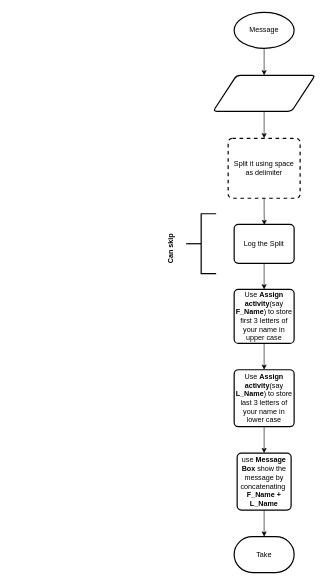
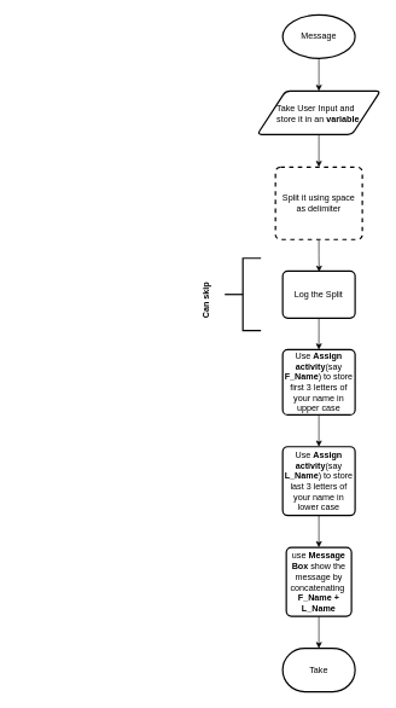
  <mxCell id="0" />
  <mxCell id="1" parent="0" />
  <mxCell id="2" style="edgeStyle=orthogonalEdgeStyle;rounded=0;orthogonalLoop=1;jettySize=auto;html=1;entryX=0.5;entryY=0;entryDx=0;entryDy=0;" edge="1" parent="1" source="3" target="5"><mxGeometry relative="1" as="geometry" /></mxCell>
  <mxCell id="3" value="Message" style="strokeWidth=2;html=1;shape=mxgraph.flowchart.start_1;whiteSpace=wrap;" vertex="1" parent="1"><mxGeometry x="390" y="20" width="100" height="60" as="geometry" /></mxCell>
  <mxCell id="4" style="edgeStyle=orthogonalEdgeStyle;rounded=0;orthogonalLoop=1;jettySize=auto;html=1;entryX=0.5;entryY=0;entryDx=0;entryDy=0;" edge="1" parent="1" source="5" target="7"><mxGeometry relative="1" as="geometry" /></mxCell>
  <mxCell id="5" value="" style="verticalLabelPosition=bottom;verticalAlign=top;html=1;strokeWidth=2;shape=parallelogram;perimeter=parallelogramPerimeter;whiteSpace=wrap;rounded=1;arcSize=12;size=0.23;" vertex="1" parent="1"><mxGeometry x="355" y="125" width="170" height="60" as="geometry" /></mxCell>
  <mxCell id="6" style="edgeStyle=orthogonalEdgeStyle;rounded=0;orthogonalLoop=1;jettySize=auto;html=1;entryX=0.5;entryY=0;entryDx=0;entryDy=0;entryPerimeter=0;" edge="1" parent="1" source="7"><mxGeometry relative="1" as="geometry"><mxPoint x="440.333" y="374.667" as="targetPoint" /></mxGeometry></mxCell>
  <mxCell id="7" value="Split it using space&lt;br&gt;as delimiter" style="rounded=1;whiteSpace=wrap;html=1;absoluteArcSize=1;arcSize=14;strokeWidth=2;dashed=1;" vertex="1" parent="1"><mxGeometry x="380" y="230" width="120" height="100" as="geometry" /></mxCell>
  <mxCell id="8" value="Take" style="strokeWidth=2;html=1;shape=mxgraph.flowchart.terminator;whiteSpace=wrap;" vertex="1" parent="1"><mxGeometry x="390" y="894.167" width="100" height="60" as="geometry" /></mxCell>
  <mxCell id="9" style="edgeStyle=orthogonalEdgeStyle;rounded=0;orthogonalLoop=1;jettySize=auto;html=1;exitX=0.5;exitY=1;exitDx=0;exitDy=0;entryX=0.5;entryY=0;entryDx=0;entryDy=0;" edge="1" parent="1" source="10" target="14"><mxGeometry relative="1" as="geometry" /></mxCell>
  <mxCell id="10" value="Log the Split" style="rounded=1;whiteSpace=wrap;html=1;absoluteArcSize=1;arcSize=14;strokeWidth=2;" vertex="1" parent="1"><mxGeometry x="390" y="373.5" width="100" height="65" as="geometry" /></mxCell>
+ <mxCell id="11" value="Take User Input and &lt;br&gt;store it in an &lt;b&gt;variable&lt;/b&gt;" style="text;html=1;resizable=0;points=[];autosize=1;align=left;verticalAlign=top;spacingTop=-4;" vertex="1" parent="1"><mxGeometry x="380" y="140" width="130" height="30" as="geometry" /></mxCell>
  <mxCell id="12" value="&amp;nbsp;" style="text;html=1;resizable=0;points=[];autosize=1;align=left;verticalAlign=top;spacingTop=-4;rotation=-90;" vertex="1" parent="1"><mxGeometry x="20" y="480" width="20" height="20" as="geometry" /></mxCell>
  <mxCell id="13" style="edgeStyle=orthogonalEdgeStyle;rounded=0;orthogonalLoop=1;jettySize=auto;html=1;exitX=0.5;exitY=1;exitDx=0;exitDy=0;" edge="1" parent="1" source="14" target="16"><mxGeometry relative="1" as="geometry" /></mxCell>
  <mxCell id="14" value="Use &lt;b&gt;Assign activity&lt;/b&gt;(say &lt;b&gt;F_Name&lt;/b&gt;) to store first 3 letters of your name in upper case" style="rounded=1;whiteSpace=wrap;html=1;absoluteArcSize=1;arcSize=14;strokeWidth=2;" vertex="1" parent="1"><mxGeometry x="390" y="482" width="100" height="90" as="geometry" /></mxCell>
  <mxCell id="15" style="edgeStyle=orthogonalEdgeStyle;rounded=0;orthogonalLoop=1;jettySize=auto;html=1;" edge="1" parent="1" source="16" target="18"><mxGeometry relative="1" as="geometry" /></mxCell>
  <mxCell id="16" value="Use &lt;b&gt;Assign activity&lt;/b&gt;(say &lt;b&gt;L_Name&lt;/b&gt;) to store last 3 letters of your name in lower case" style="rounded=1;whiteSpace=wrap;html=1;absoluteArcSize=1;arcSize=14;strokeWidth=2;" vertex="1" parent="1"><mxGeometry x="390" y="616" width="100" height="95" as="geometry" /></mxCell>
  <mxCell id="17" style="edgeStyle=orthogonalEdgeStyle;rounded=0;orthogonalLoop=1;jettySize=auto;html=1;" edge="1" parent="1" source="18" target="8"><mxGeometry relative="1" as="geometry" /></mxCell>
  <mxCell id="18" value="use &lt;b&gt;Message Box&lt;/b&gt; show the message by concatenating&amp;nbsp; &lt;b&gt;F_Name +&lt;/b&gt; &lt;b&gt;L_Name&lt;/b&gt;" style="rounded=1;whiteSpace=wrap;html=1;absoluteArcSize=1;arcSize=14;strokeWidth=2;" vertex="1" parent="1"><mxGeometry x="395" y="755" width="90" height="95" as="geometry" /></mxCell>
  <mxCell id="19" value="" style="strokeWidth=2;html=1;shape=mxgraph.flowchart.annotation_2;align=left;pointerEvents=1" vertex="1" parent="1"><mxGeometry x="310" y="355.833" width="50" height="100" as="geometry" /></mxCell>
  <mxCell id="20" value="&lt;b&gt;Can skip&lt;/b&gt;" style="text;html=1;resizable=0;points=[];autosize=1;align=left;verticalAlign=top;spacingTop=-4;rotation=-90;" vertex="1" parent="1"><mxGeometry x="250" y="396" width="70" height="20" as="geometry" /></mxCell>
